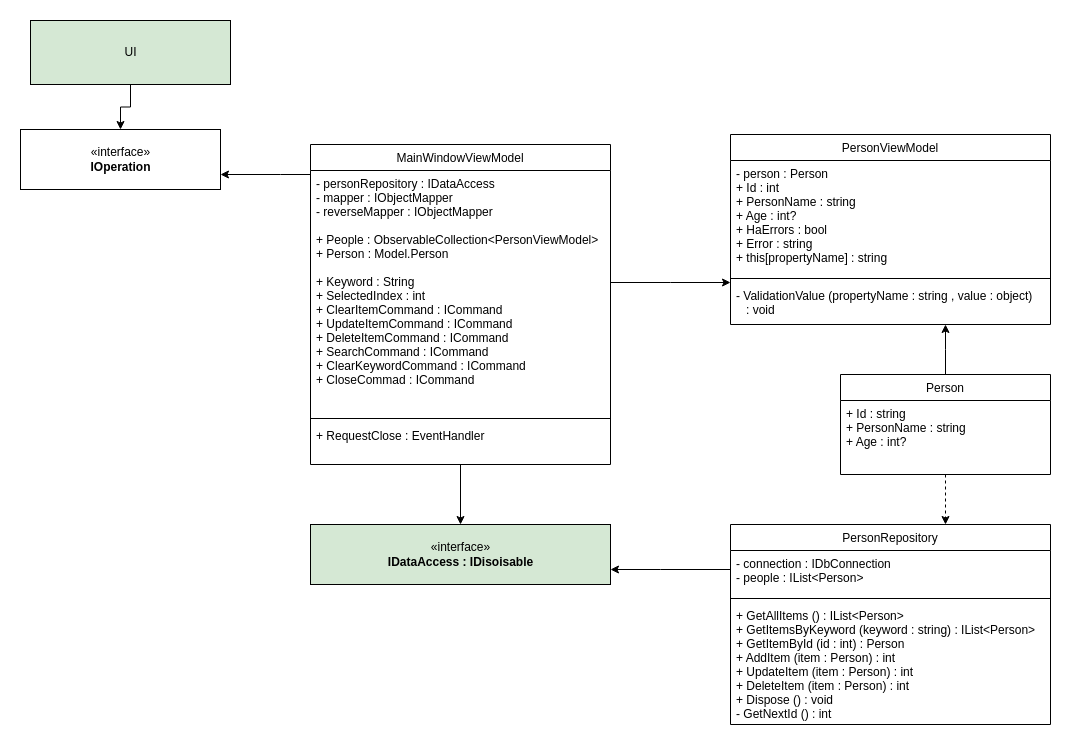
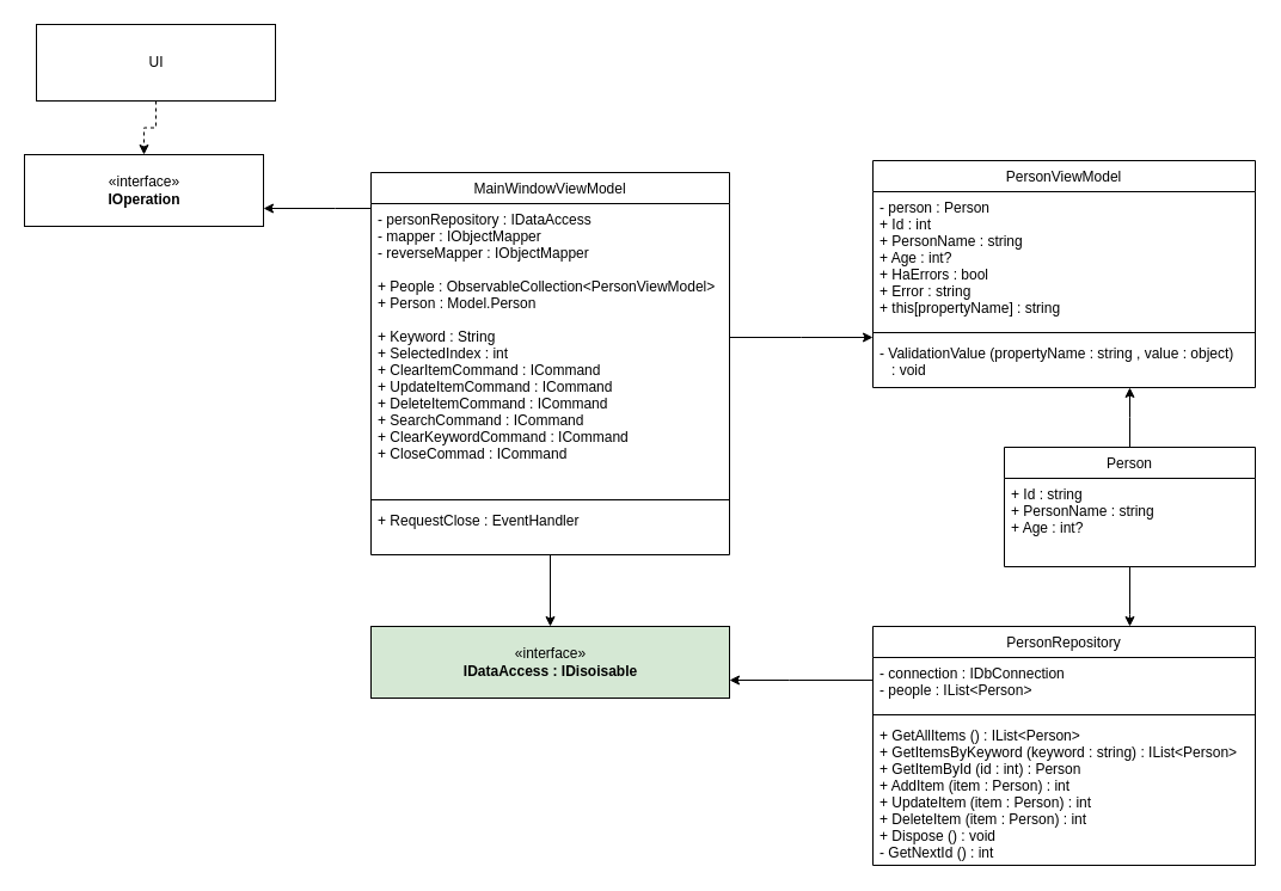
  <mxCell id="0" />
  <mxCell id="1" parent="0" />
- <mxCell id="2" style="edgeStyle=orthogonalEdgeStyle;rounded=0;orthogonalLoop=1;jettySize=auto;html=1;" value="" parent="1" edge="1" target="4" source="3"><mxGeometry as="geometry" relative="1" /></mxCell>
- <mxCell id="3" style="html=1;fillColor=#d5e8d4;" value="UI" parent="1" vertex="1"><mxGeometry width="200" as="geometry" height="64" y="20" x="30" /></mxCell>
+ <mxCell id="2" style="edgeStyle=orthogonalEdgeStyle;rounded=0;orthogonalLoop=1;jettySize=auto;html=1;dashed=1;" value="" parent="1" edge="1" target="4" source="3"><mxGeometry as="geometry" relative="1" /></mxCell>
+ <mxCell id="3" style="html=1;" value="UI" parent="1" vertex="1"><mxGeometry width="200" as="geometry" height="64" y="20" x="30" /></mxCell>
  <mxCell id="4" style="html=1;" value="«interface»&lt;br&gt;&lt;b&gt;IOperation&lt;/b&gt;" parent="1" vertex="1"><mxGeometry x="20" y="129" width="200" as="geometry" height="60" /></mxCell>
  <mxCell id="5" style="edgeStyle=orthogonalEdgeStyle;rounded=0;orthogonalLoop=1;jettySize=auto;html=1;exitX=0.5;exitY=1;exitDx=0;exitDy=0;" parent="1" edge="1" target="3" source="3"><mxGeometry as="geometry" relative="1" /></mxCell>
  <mxCell id="6" style="edgeStyle=orthogonalEdgeStyle;rounded=0;orthogonalLoop=1;jettySize=auto;html=1;" value="" parent="1" edge="1" target="7" source="13"><mxGeometry as="geometry" relative="1" /></mxCell>
  <mxCell id="7" style="html=1;fillColor=#d5e8d4;" value="«interface»&lt;br&gt;&lt;b&gt;IDataAccess : IDisoisable&lt;/b&gt;" parent="1" vertex="1"><mxGeometry width="300" as="geometry" height="60" y="524" x="310" /></mxCell>
  <mxCell id="8" style="edgeStyle=orthogonalEdgeStyle;rounded=0;orthogonalLoop=1;jettySize=auto;html=1;" value="" parent="1" edge="1" target="20" source="14"><mxGeometry as="geometry" relative="1"><Array as="points"><mxPoint y="282" x="670" /><mxPoint y="282" x="670" /></Array></mxGeometry></mxCell>
  <mxCell id="9" style="edgeStyle=orthogonalEdgeStyle;rounded=0;orthogonalLoop=1;jettySize=auto;html=1;" value="" parent="1" edge="1" target="4" source="13"><mxGeometry as="geometry" relative="1"><Array as="points"><mxPoint y="174" x="280" /><mxPoint y="174" x="280" /></Array></mxGeometry></mxCell>
  <mxCell id="10" style="edgeStyle=orthogonalEdgeStyle;rounded=0;orthogonalLoop=1;jettySize=auto;html=1;" value="" parent="1" edge="1" target="20" source="21"><mxGeometry as="geometry" relative="1"><Array as="points"><mxPoint y="349" x="945" /><mxPoint y="349" x="945" /></Array></mxGeometry></mxCell>
- <mxCell id="11" style="edgeStyle=orthogonalEdgeStyle;rounded=0;orthogonalLoop=1;jettySize=auto;html=1;dashed=1;" value="" parent="1" edge="1" target="23" source="21"><mxGeometry as="geometry" relative="1"><mxPoint as="targetPoint" y="514" x="945" /><Array as="points"><mxPoint y="514" x="945" /><mxPoint y="514" x="945" /></Array></mxGeometry></mxCell>
+ <mxCell id="11" style="edgeStyle=orthogonalEdgeStyle;rounded=0;orthogonalLoop=1;jettySize=auto;html=1;" value="" parent="1" edge="1" target="23" source="21"><mxGeometry as="geometry" relative="1"><mxPoint as="targetPoint" y="514" x="945" /><Array as="points"><mxPoint y="514" x="945" /><mxPoint y="514" x="945" /></Array></mxGeometry></mxCell>
  <mxCell id="12" style="edgeStyle=orthogonalEdgeStyle;rounded=0;orthogonalLoop=1;jettySize=auto;html=1;entryX=1;entryY=0.75;entryDx=0;entryDy=0;" value="" parent="1" edge="1" target="7" source="23"><mxGeometry as="geometry" relative="1"><mxPoint as="targetPoint" y="624" x="650" /><Array as="points"><mxPoint y="569" x="660" /><mxPoint y="569" x="660" /></Array></mxGeometry></mxCell>
  <mxCell id="13" style="swimlane;fontStyle=0;align=center;verticalAlign=top;childLayout=stackLayout;horizontal=1;startSize=26;horizontalStack=0;resizeParent=1;resizeParentMax=0;resizeLast=0;collapsible=1;marginBottom=0;" value="MainWindowViewModel" parent="1" vertex="1"><mxGeometry width="300" as="geometry" height="320" y="144" x="310"><mxRectangle width="160" as="alternateBounds" height="26" y="140" x="400" /></mxGeometry></mxCell>
  <mxCell id="14" style="text;strokeColor=none;fillColor=none;align=left;verticalAlign=top;spacingLeft=4;spacingRight=4;overflow=hidden;rotatable=0;points=[[0,0.5],[1,0.5]];portConstraint=eastwest;" value="‐ personRepository : IDataAccess&#10;- mapper : IObjectMapper&#10;- reverseMapper : IObjectMapper&#10;&#10;+ People : ObservableCollection&lt;PersonViewModel&gt;&#10;+ Person : Model.Person&#10;&#10;+ Keyword : String&#10;+ SelectedIndex : int&#10;+ ClearItemCommand : ICommand&#10;+ UpdateItemCommand : ICommand&#10;+ DeleteItemCommand : ICommand&#10;+ SearchCommand : ICommand&#10;+ ClearKeywordCommand : ICommand&#10;+ CloseCommad : ICommand&#10;&#10;" parent="13" vertex="1"><mxGeometry width="300" as="geometry" height="244" y="26" /></mxCell>
  <mxCell id="15" style="line;strokeWidth=1;fillColor=none;align=left;verticalAlign=middle;spacingTop=-1;spacingLeft=3;spacingRight=3;rotatable=0;labelPosition=right;points=[];portConstraint=eastwest;" value="" parent="13" vertex="1"><mxGeometry width="300" as="geometry" height="8" y="270" /></mxCell>
  <mxCell id="16" style="text;strokeColor=none;fillColor=none;align=left;verticalAlign=top;spacingLeft=4;spacingRight=4;overflow=hidden;rotatable=0;points=[[0,0.5],[1,0.5]];portConstraint=eastwest;" value="+ RequestClose : EventHandler&#10;" parent="13" vertex="1"><mxGeometry width="300" as="geometry" height="42" y="278" /></mxCell>
  <mxCell id="17" style="swimlane;fontStyle=0;align=center;verticalAlign=top;childLayout=stackLayout;horizontal=1;startSize=26;horizontalStack=0;resizeParent=1;resizeParentMax=0;resizeLast=0;collapsible=1;marginBottom=0;" value="PersonViewModel" parent="1" vertex="1"><mxGeometry width="320" as="geometry" height="190" y="134" x="730" /></mxCell>
  <mxCell id="18" style="text;strokeColor=none;fillColor=none;align=left;verticalAlign=top;spacingLeft=4;spacingRight=4;overflow=hidden;rotatable=0;points=[[0,0.5],[1,0.5]];portConstraint=eastwest;" value="- person : Person&#10;+ Id : int&#10;+ PersonName : string&#10;+ Age : int?&#10;+ HaErrors : bool&#10;+ Error : string&#10;+ this[propertyName] : string&#10; " parent="17" vertex="1"><mxGeometry width="320" as="geometry" height="114" y="26" /></mxCell>
  <mxCell id="19" style="line;strokeWidth=1;fillColor=none;align=left;verticalAlign=middle;spacingTop=-1;spacingLeft=3;spacingRight=3;rotatable=0;labelPosition=right;points=[];portConstraint=eastwest;" value="" parent="17" vertex="1"><mxGeometry width="320" as="geometry" height="8" y="140" /></mxCell>
  <mxCell id="20" style="text;strokeColor=none;fillColor=none;align=left;verticalAlign=top;spacingLeft=4;spacingRight=4;overflow=hidden;rotatable=0;points=[[0,0.5],[1,0.5]];portConstraint=eastwest;" value="- ValidationValue (propertyName : string , value : object)&#10;   : void" parent="17" vertex="1"><mxGeometry width="320" as="geometry" height="42" y="148" /></mxCell>
  <mxCell id="21" style="swimlane;fontStyle=0;childLayout=stackLayout;horizontal=1;startSize=26;fillColor=none;horizontalStack=0;resizeParent=1;resizeParentMax=0;resizeLast=0;collapsible=1;marginBottom=0;" value="Person" parent="1" vertex="1"><mxGeometry width="210" as="geometry" height="100" y="374" x="840" /></mxCell>
  <mxCell id="22" style="text;strokeColor=none;fillColor=none;align=left;verticalAlign=top;spacingLeft=4;spacingRight=4;overflow=hidden;rotatable=0;points=[[0,0.5],[1,0.5]];portConstraint=eastwest;" value="+ Id : string&#10;+ PersonName : string&#10;+ Age : int?&#10;&#10; " parent="21" vertex="1"><mxGeometry width="210" as="geometry" height="74" y="26" /></mxCell>
  <mxCell id="23" style="swimlane;fontStyle=0;align=center;verticalAlign=top;childLayout=stackLayout;horizontal=1;startSize=26;horizontalStack=0;resizeParent=1;resizeParentMax=0;resizeLast=0;collapsible=1;marginBottom=0;" value="PersonRepository" parent="1" vertex="1"><mxGeometry width="320" as="geometry" height="200" y="524" x="730" /></mxCell>
  <mxCell id="24" style="text;strokeColor=none;fillColor=none;align=left;verticalAlign=top;spacingLeft=4;spacingRight=4;overflow=hidden;rotatable=0;points=[[0,0.5],[1,0.5]];portConstraint=eastwest;" value="- connection : IDbConnection  &#10;- people : IList&lt;Person&gt;&#10;" parent="23" vertex="1"><mxGeometry width="320" as="geometry" height="44" y="26" /></mxCell>
  <mxCell id="25" style="line;strokeWidth=1;fillColor=none;align=left;verticalAlign=middle;spacingTop=-1;spacingLeft=3;spacingRight=3;rotatable=0;labelPosition=right;points=[];portConstraint=eastwest;" value="" parent="23" vertex="1"><mxGeometry width="320" as="geometry" height="8" y="70" /></mxCell>
  <mxCell id="26" style="text;strokeColor=none;fillColor=none;align=left;verticalAlign=top;spacingLeft=4;spacingRight=4;overflow=hidden;rotatable=0;points=[[0,0.5],[1,0.5]];portConstraint=eastwest;" value="+ GetAllItems () : IList&lt;Person&gt;  &#10;+ GetItemsByKeyword (keyword : string) : IList&lt;Person&gt;&#10;+ GetItemById (id : int) : Person&#10;+ AddItem (item : Person) : int&#10;+ UpdateItem (item : Person) : int &#10;+ DeleteItem (item : Person) : int&#10;+ Dispose () : void&#10;- GetNextId () : int&#10;" parent="23" vertex="1"><mxGeometry width="320" as="geometry" height="122" y="78" /></mxCell>
